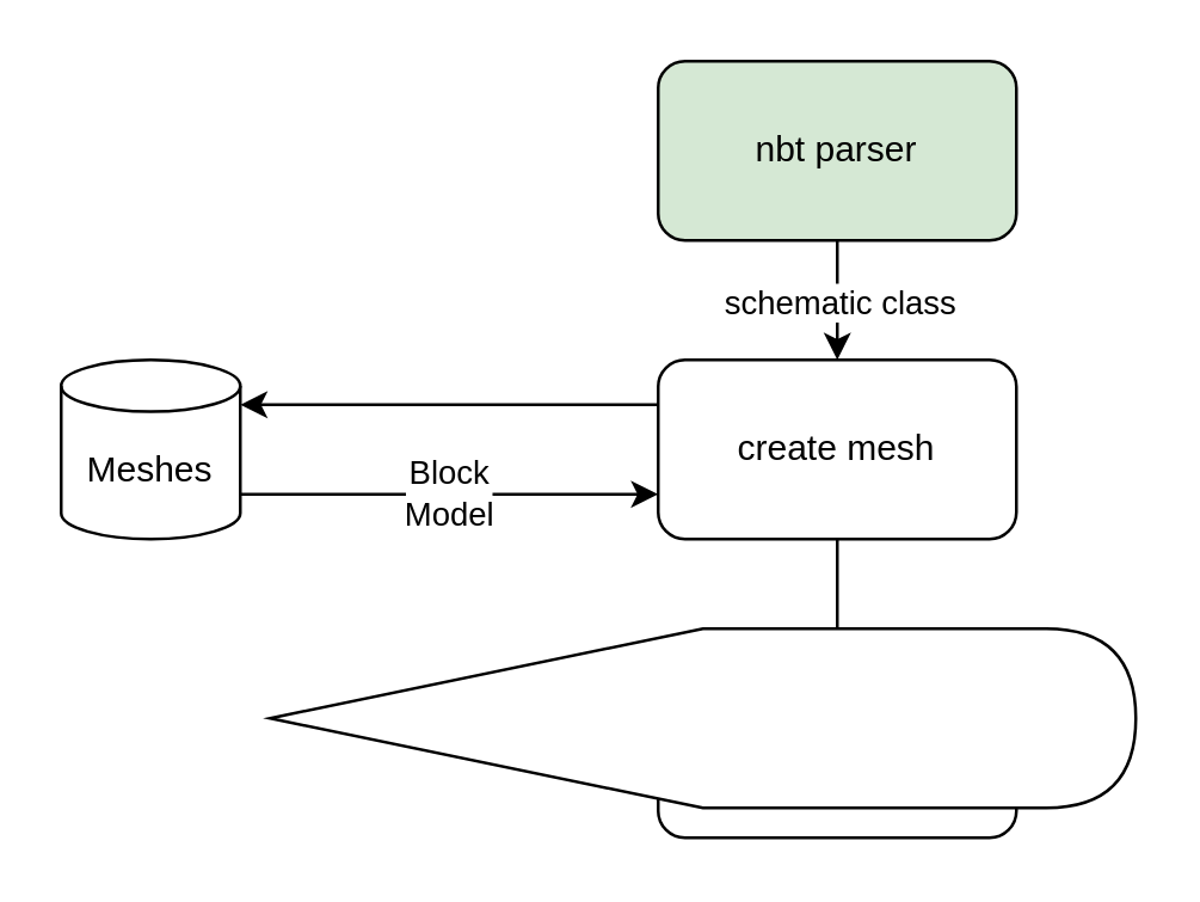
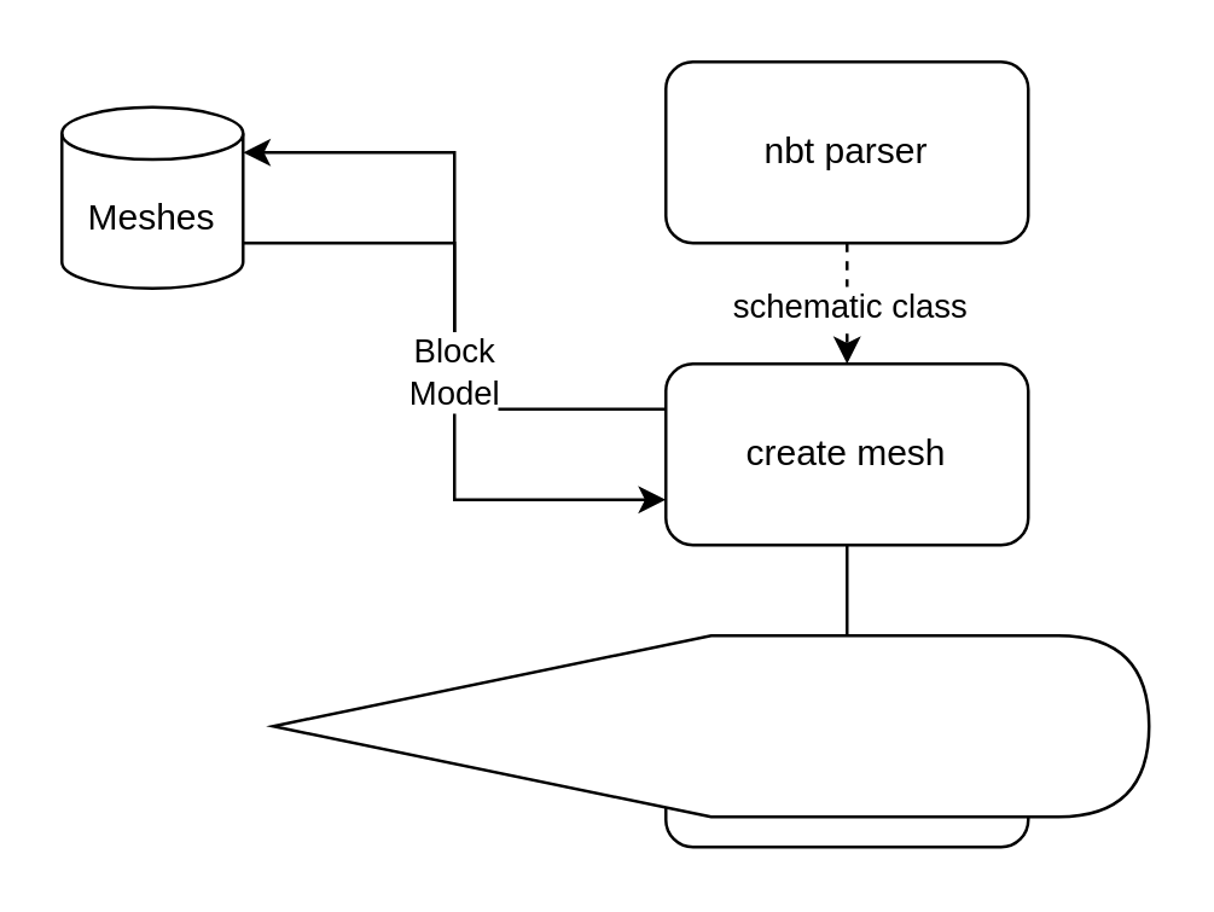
  <mxCell id="0" />
  <mxCell id="1" parent="0" />
- <mxCell id="2" value="" style="edgeStyle=orthogonalEdgeStyle;rounded=0;orthogonalLoop=1;jettySize=auto;html=1;" edge="1" parent="1" source="4" target="7"><mxGeometry relative="1" as="geometry" /></mxCell>
+ <mxCell id="2" value="" style="edgeStyle=orthogonalEdgeStyle;rounded=0;orthogonalLoop=1;jettySize=auto;html=1;dashed=1;" edge="1" parent="1" source="4" target="7"><mxGeometry relative="1" as="geometry" /></mxCell>
  <mxCell id="3" value="schematic class" style="edgeLabel;html=1;align=center;verticalAlign=middle;resizable=0;points=[];" vertex="1" connectable="0" parent="2"><mxGeometry x="0.145" y="-1" relative="1" as="geometry"><mxPoint x="1" y="-3" as="offset" /></mxGeometry></mxCell>
- <mxCell id="4" value="nbt parser" style="whiteSpace=wrap;html=1;rounded=1;fillColor=#d5e8d4;" vertex="1" parent="1"><mxGeometry x="220" y="20" width="120" height="60" as="geometry" /></mxCell>
+ <mxCell id="4" value="nbt parser" style="whiteSpace=wrap;html=1;rounded=1;" vertex="1" parent="1"><mxGeometry x="220" y="20" width="120" height="60" as="geometry" /></mxCell>
  <mxCell id="5" style="edgeStyle=orthogonalEdgeStyle;rounded=0;orthogonalLoop=1;jettySize=auto;html=1;exitX=0;exitY=0.25;exitDx=0;exitDy=0;entryX=1;entryY=0;entryDx=0;entryDy=15;entryPerimeter=0;" edge="1" parent="1" source="7" target="9"><mxGeometry relative="1" as="geometry" /></mxCell>
  <mxCell id="6" value="" style="edgeStyle=orthogonalEdgeStyle;rounded=0;orthogonalLoop=1;jettySize=auto;html=1;" edge="1" parent="1" source="7" target="10"><mxGeometry relative="1" as="geometry" /></mxCell>
  <mxCell id="7" value="create mesh" style="whiteSpace=wrap;html=1;rounded=1;" vertex="1" parent="1"><mxGeometry x="220" y="120" width="120" height="60" as="geometry" /></mxCell>
  <mxCell id="8" value="Block&lt;br&gt;Model" style="edgeStyle=orthogonalEdgeStyle;rounded=0;orthogonalLoop=1;jettySize=auto;html=1;entryX=0;entryY=0.75;entryDx=0;entryDy=0;exitX=1;exitY=1;exitDx=0;exitDy=-15;exitPerimeter=0;" edge="1" parent="1" source="9" target="7"><mxGeometry relative="1" as="geometry" /></mxCell>
- <mxCell id="9" value="Meshes" style="shape=cylinder3;whiteSpace=wrap;html=1;boundedLbl=1;backgroundOutline=1;size=8.667;" vertex="1" parent="1"><mxGeometry x="20" y="120" width="60" height="60" as="geometry" /></mxCell>
+ <mxCell id="9" value="Meshes" style="shape=cylinder3;whiteSpace=wrap;html=1;boundedLbl=1;backgroundOutline=1;size=8.667;" vertex="1" parent="1"><mxGeometry x="20" y="35" width="60" height="60" as="geometry" /></mxCell>
  <mxCell id="10" value="Combine Mesh" style="rounded=1;whiteSpace=wrap;html=1;" vertex="1" parent="1"><mxGeometry x="220" y="220" width="120" height="60" as="geometry" /></mxCell>
  <mxCell id="11" value="" style="shape=display;whiteSpace=wrap;html=1;size=0.5;" vertex="1" parent="1"><mxGeometry x="90" y="210" width="290" height="60" as="geometry" /></mxCell>
